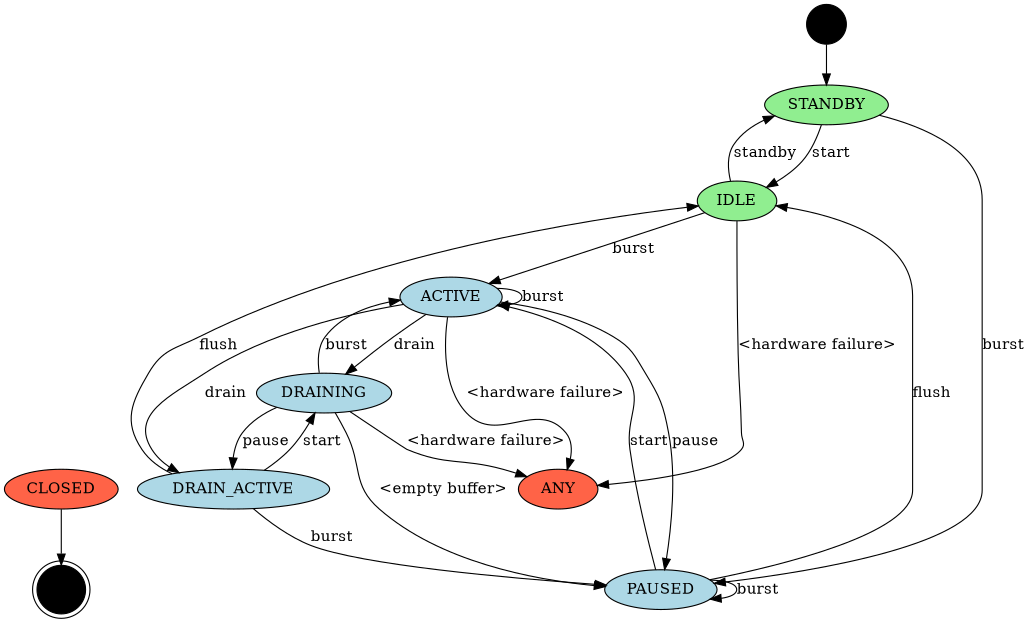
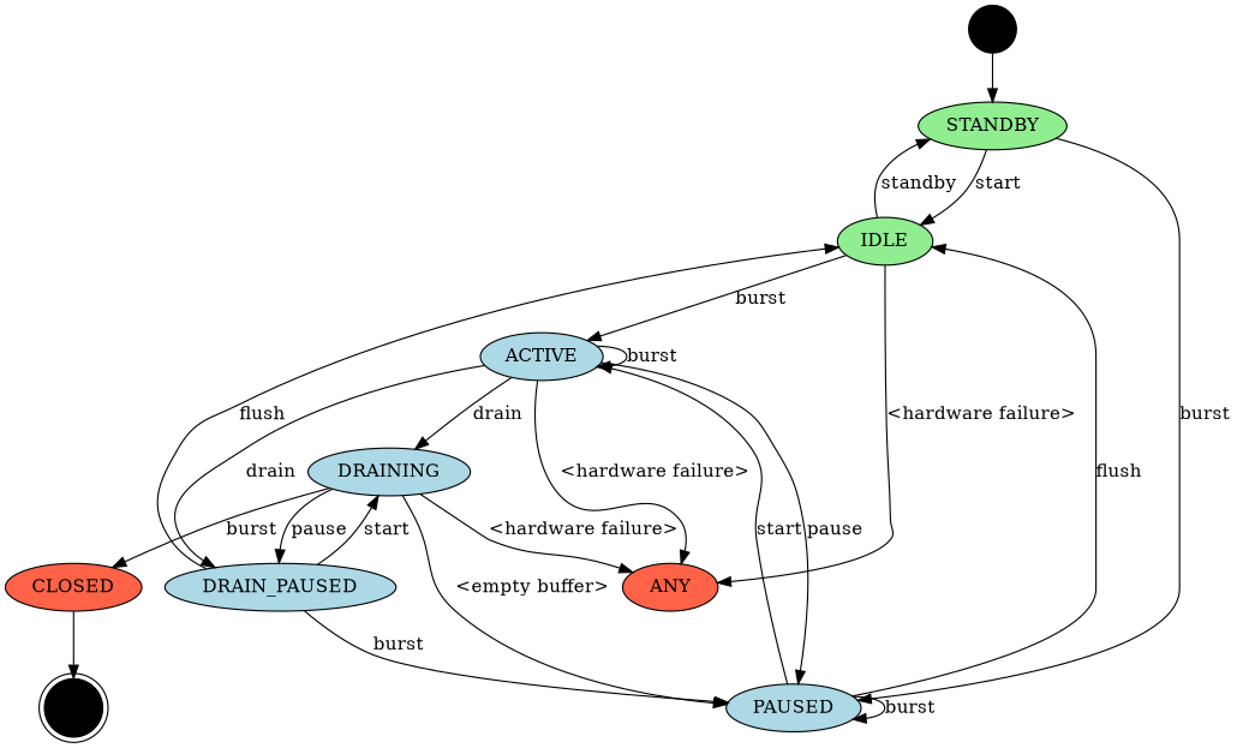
  digraph {
    node [fillcolor=lightblue shape=oval style=filled]
    I [fillcolor=black shape=point width=0.5]
    STANDBY [fillcolor=lightgreen width=1]
    IDLE [fillcolor=lightgreen width=1]
    PAUSED [width=1]
    F [fillcolor=black shape=doublecircle width=0.5]
    n6 [fillcolor=tomato label=ANY width=1]
    ACTIVE [width=1]
    DRAINING [width=1]
-   DRAIN_PAUSED [width=1 label=DRAIN_ACTIVE]
+   DRAIN_PAUSED [width=1]
    CLOSED [fillcolor=tomato width=1]
    I -> STANDBY
    STANDBY -> IDLE [label=start]
    STANDBY -> PAUSED [label=burst]
    IDLE -> STANDBY [label=standby]
    IDLE -> n6 [label="<hardware failure>"]
    IDLE -> ACTIVE [label=burst]
    PAUSED -> IDLE [label=flush]
    PAUSED -> PAUSED [label=burst]
    PAUSED -> ACTIVE [label=start]
    ACTIVE -> PAUSED [label=pause]
    ACTIVE -> n6 [label="<hardware failure>"]
    ACTIVE -> ACTIVE [label=burst]
    ACTIVE -> DRAINING [label=drain]
    ACTIVE -> DRAIN_PAUSED [label=drain]
    DRAINING -> PAUSED [label="<empty buffer>"]
    DRAINING -> n6 [label="<hardware failure>"]
-   DRAINING -> ACTIVE [label=burst]
+   DRAINING -> CLOSED [label=burst]
    DRAINING -> DRAIN_PAUSED [label=pause]
    DRAIN_PAUSED -> IDLE [label=flush]
    DRAIN_PAUSED -> PAUSED [label=burst]
    DRAIN_PAUSED -> DRAINING [label=start]
    CLOSED -> F
  }
